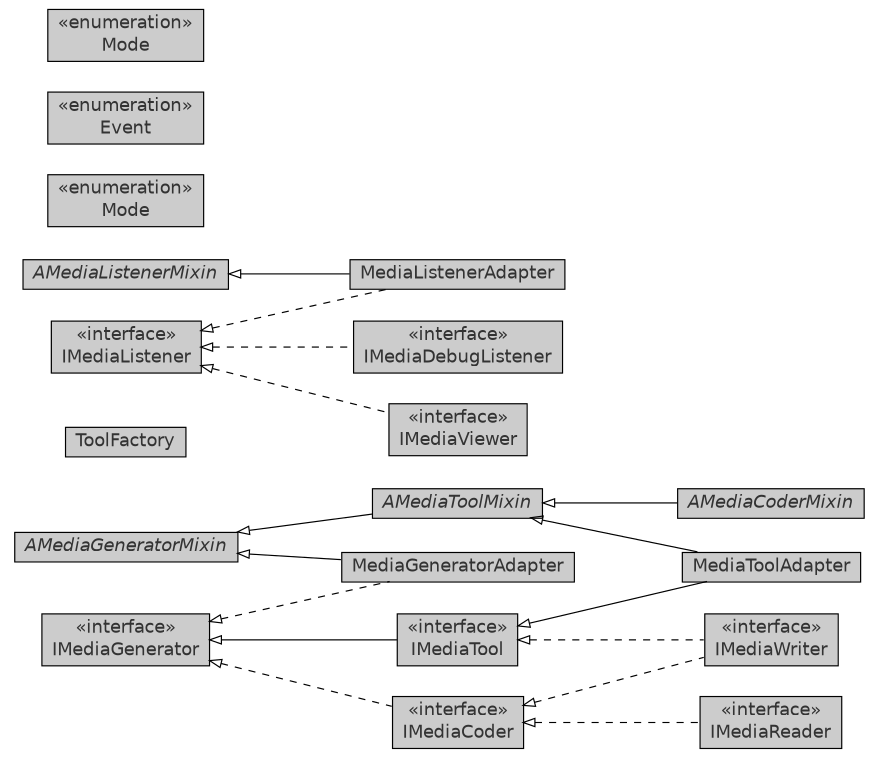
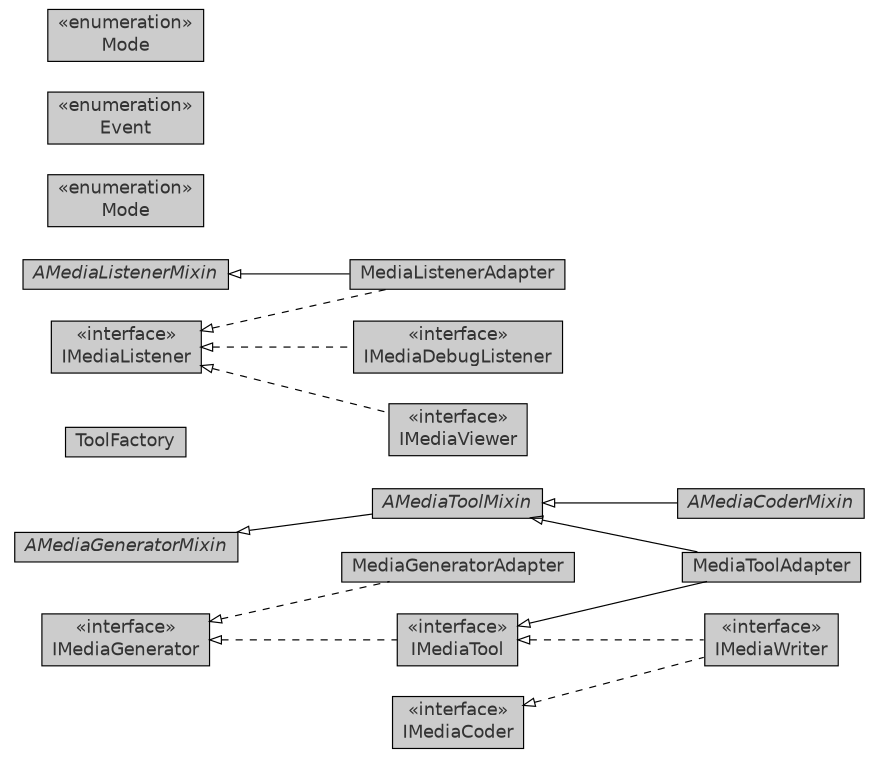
  digraph {
    rankdir=LR
    ranksep=1
    node [fontcolor=grey20 fontname=Helvetica fontsize=15.0 shape=plaintext]
    edge [arrowtail=empty dir=back fontname=Helvetica fontsize=10 headport=p labelfontname=Helvetica labelfontsize=10 style=dashed tailport=p]
-   n1 [label=<<table border="0" cellborder="1" cellspacing="0" cellpadding="2" port="p" bgcolor="grey80" href="./IMediaReader.html"> 		<tr><td><table border="0" cellspacing="0" cellpadding="1"> 			<tr><td> &laquo;interface&raquo; </td></tr> 			<tr><td> IMediaReader </td></tr> 		</table></td></tr> 		</table>>]
    n2 [label=<<table border="0" cellborder="1" cellspacing="0" cellpadding="2" port="p" bgcolor="grey80" href="./IMediaCoder.html"> 		<tr><td><table border="0" cellspacing="0" cellpadding="1"> 			<tr><td> &laquo;interface&raquo; </td></tr> 			<tr><td> IMediaCoder </td></tr> 		</table></td></tr> 		</table>>]
    n3 [label=<<table border="0" cellborder="1" cellspacing="0" cellpadding="2" port="p" bgcolor="grey80" href="./IMediaWriter.html"> 		<tr><td><table border="0" cellspacing="0" cellpadding="1"> 			<tr><td> &laquo;interface&raquo; </td></tr> 			<tr><td> IMediaWriter </td></tr> 		</table></td></tr> 		</table>>]
    n4 [label=<<table border="0" cellborder="1" cellspacing="0" cellpadding="2" port="p" bgcolor="grey80" href="./AMediaToolMixin.html"> 		<tr><td><table border="0" cellspacing="0" cellpadding="1"> 			<tr><td><font face="Helvetica-Oblique"> AMediaToolMixin </font></td></tr> 		</table></td></tr> 		</table>>]
    n5 [label=<<table border="0" cellborder="1" cellspacing="0" cellpadding="2" port="p" bgcolor="grey80" href="./MediaToolAdapter.html"> 		<tr><td><table border="0" cellspacing="0" cellpadding="1"> 			<tr><td> MediaToolAdapter </td></tr> 		</table></td></tr> 		</table>>]
    n6 [label=<<table border="0" cellborder="1" cellspacing="0" cellpadding="2" port="p" bgcolor="grey80" href="./AMediaCoderMixin.html"> 		<tr><td><table border="0" cellspacing="0" cellpadding="1"> 			<tr><td><font face="Helvetica-Oblique"> AMediaCoderMixin </font></td></tr> 		</table></td></tr> 		</table>>]
    n7 [label=<<table border="0" cellborder="1" cellspacing="0" cellpadding="2" port="p" bgcolor="grey80" href="./IMediaTool.html"> 		<tr><td><table border="0" cellspacing="0" cellpadding="1"> 			<tr><td> &laquo;interface&raquo; </td></tr> 			<tr><td> IMediaTool </td></tr> 		</table></td></tr> 		</table>>]
    n8 [label=<<table border="0" cellborder="1" cellspacing="0" cellpadding="2" port="p" bgcolor="grey80" href="./AMediaGeneratorMixin.html"> 		<tr><td><table border="0" cellspacing="0" cellpadding="1"> 			<tr><td><font face="Helvetica-Oblique"> AMediaGeneratorMixin </font></td></tr> 		</table></td></tr> 		</table>>]
    n9 [label=<<table border="0" cellborder="1" cellspacing="0" cellpadding="2" port="p" bgcolor="grey80" href="./MediaGeneratorAdapter.html"> 		<tr><td><table border="0" cellspacing="0" cellpadding="1"> 			<tr><td> MediaGeneratorAdapter </td></tr> 		</table></td></tr> 		</table>>]
    n10 [label=<<table border="0" cellborder="1" cellspacing="0" cellpadding="2" port="p" bgcolor="grey80" href="./ToolFactory.html"> 		<tr><td><table border="0" cellspacing="0" cellpadding="1"> 			<tr><td> ToolFactory </td></tr> 		</table></td></tr> 		</table>>]
    n11 [label=<<table border="0" cellborder="1" cellspacing="0" cellpadding="2" port="p" bgcolor="grey80" href="./IMediaGenerator.html"> 		<tr><td><table border="0" cellspacing="0" cellpadding="1"> 			<tr><td> &laquo;interface&raquo; </td></tr> 			<tr><td> IMediaGenerator </td></tr> 		</table></td></tr> 		</table>>]
    n12 [label=<<table border="0" cellborder="1" cellspacing="0" cellpadding="2" port="p" bgcolor="grey80" href="./MediaListenerAdapter.html"> 		<tr><td><table border="0" cellspacing="0" cellpadding="1"> 			<tr><td> MediaListenerAdapter </td></tr> 		</table></td></tr> 		</table>>]
    n13 [label=<<table border="0" cellborder="1" cellspacing="0" cellpadding="2" port="p" bgcolor="grey80" href="./IMediaDebugListener.html"> 		<tr><td><table border="0" cellspacing="0" cellpadding="1"> 			<tr><td> &laquo;interface&raquo; </td></tr> 			<tr><td> IMediaDebugListener </td></tr> 		</table></td></tr> 		</table>>]
    n14 [label=<<table border="0" cellborder="1" cellspacing="0" cellpadding="2" port="p" bgcolor="grey80" href="./IMediaDebugListener.Mode.html"> 		<tr><td><table border="0" cellspacing="0" cellpadding="1"> 			<tr><td> &laquo;enumeration&raquo; </td></tr> 			<tr><td> Mode </td></tr> 		</table></td></tr> 		</table>>]
    n15 [label=<<table border="0" cellborder="1" cellspacing="0" cellpadding="2" port="p" bgcolor="grey80" href="./IMediaDebugListener.Event.html"> 		<tr><td><table border="0" cellspacing="0" cellpadding="1"> 			<tr><td> &laquo;enumeration&raquo; </td></tr> 			<tr><td> Event </td></tr> 		</table></td></tr> 		</table>>]
    n16 [label=<<table border="0" cellborder="1" cellspacing="0" cellpadding="2" port="p" bgcolor="grey80" href="./IMediaViewer.html"> 		<tr><td><table border="0" cellspacing="0" cellpadding="1"> 			<tr><td> &laquo;interface&raquo; </td></tr> 			<tr><td> IMediaViewer </td></tr> 		</table></td></tr> 		</table>>]
    n17 [label=<<table border="0" cellborder="1" cellspacing="0" cellpadding="2" port="p" bgcolor="grey80" href="./IMediaViewer.Mode.html"> 		<tr><td><table border="0" cellspacing="0" cellpadding="1"> 			<tr><td> &laquo;enumeration&raquo; </td></tr> 			<tr><td> Mode </td></tr> 		</table></td></tr> 		</table>>]
    n18 [label=<<table border="0" cellborder="1" cellspacing="0" cellpadding="2" port="p" bgcolor="grey80" href="./IMediaListener.html"> 		<tr><td><table border="0" cellspacing="0" cellpadding="1"> 			<tr><td> &laquo;interface&raquo; </td></tr> 			<tr><td> IMediaListener </td></tr> 		</table></td></tr> 		</table>>]
    n19 [label=<<table border="0" cellborder="1" cellspacing="0" cellpadding="2" port="p" bgcolor="grey80" href="./AMediaListenerMixin.html"> 		<tr><td><table border="0" cellspacing="0" cellpadding="1"> 			<tr><td><font face="Helvetica-Oblique"> AMediaListenerMixin </font></td></tr> 		</table></td></tr> 		</table>>]
-   n2 -> n1
    n2 -> n3
    n4 -> n5 [style=""]
    n4 -> n6 [style=""]
    n7 -> n3
    n7 -> n5 [style=solid]
    n8 -> n4 [style=""]
-   n8 -> n9 [style=""]
-   n11 -> n2
-   n11 -> n7 [style=solid]
+   n11 -> n7
    n11 -> n9
    n18 -> n12
    n18 -> n13
    n18 -> n16
    n19 -> n12 [style=""]
  }
